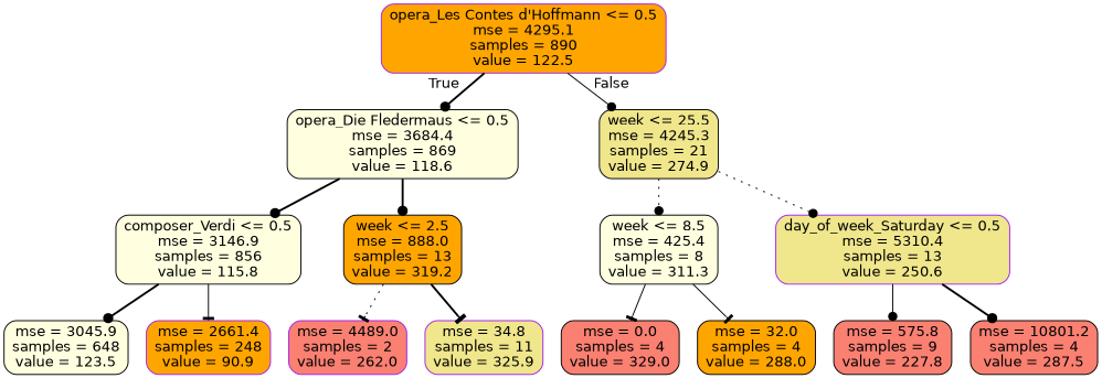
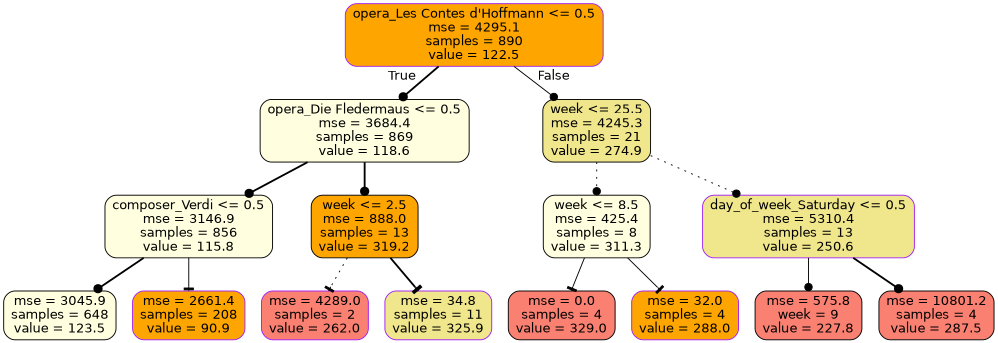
  digraph {
    node [color=black fillcolor=orange fontname=helvetica shape=box style="rounded,filled"]
    edge [arrowhead=dot fontname=helvetica style=bold]
    n1 [color=purple label="opera_Les Contes d'Hoffmann <= 0.5\nmse = 4295.1\nsamples = 890\nvalue = 122.5"]
    n2 [fillcolor=lightyellow label="opera_Die Fledermaus <= 0.5\nmse = 3684.4\nsamples = 869\nvalue = 118.6"]
    n3 [fillcolor=khaki label="week <= 25.5\nmse = 4245.3\nsamples = 21\nvalue = 274.9"]
    n4 [fillcolor=lightyellow label="composer_Verdi <= 0.5\nmse = 3146.9\nsamples = 856\nvalue = 115.8"]
    n5 [label="week <= 2.5\nmse = 888.0\nsamples = 13\nvalue = 319.2"]
    n6 [fillcolor=lightyellow label="week <= 8.5\nmse = 425.4\nsamples = 8\nvalue = 311.3"]
    n7 [color=purple fillcolor=khaki label="day_of_week_Saturday <= 0.5\nmse = 5310.4\nsamples = 13\nvalue = 250.6"]
    n8 [fillcolor=lightyellow label="mse = 3045.9\nsamples = 648\nvalue = 123.5"]
-   n9 [color=purple label="mse = 2661.4\nsamples = 248\nvalue = 90.9"]
-   n10 [color=purple fillcolor=salmon label="mse = 4489.0\nsamples = 2\nvalue = 262.0"]
+   n9 [color=purple label="mse = 2661.4\nsamples = 208\nvalue = 90.9"]
+   n10 [color=purple fillcolor=salmon label="mse = 4289.0\nsamples = 2\nvalue = 262.0"]
    n11 [color=purple fillcolor=khaki label="mse = 34.8\nsamples = 11\nvalue = 325.9"]
    n12 [fillcolor=salmon label="mse = 0.0\nsamples = 4\nvalue = 329.0"]
-   n13 [label="mse = 32.0\nsamples = 4\nvalue = 288.0"]
-   n14 [fillcolor=salmon label="mse = 575.8\nsamples = 9\nvalue = 227.8"]
+   n13 [color=purple label="mse = 32.0\nsamples = 4\nvalue = 288.0"]
+   n14 [fillcolor=salmon label="mse = 575.8\nweek = 9\nvalue = 227.8"]
    n15 [fillcolor=salmon label="mse = 10801.2\nsamples = 4\nvalue = 287.5"]
    n1 -> n2 [headlabel=True labelangle=45 labeldistance=2.5]
    n1 -> n3 [headlabel=False labelangle=-45 labeldistance=2.5 style=solid]
    n2 -> n4
    n2 -> n5
    n3 -> n6 [style=dotted]
    n3 -> n7 [style=dotted]
    n4 -> n8
    n4 -> n9 [arrowhead=tee style=solid]
    n5 -> n10 [arrowhead=tee style=dotted]
    n5 -> n11 [arrowhead=tee]
    n6 -> n12 [arrowhead=tee style=solid]
    n6 -> n13 [arrowhead=tee style=solid]
    n7 -> n14 [style=solid]
    n7 -> n15
  }
